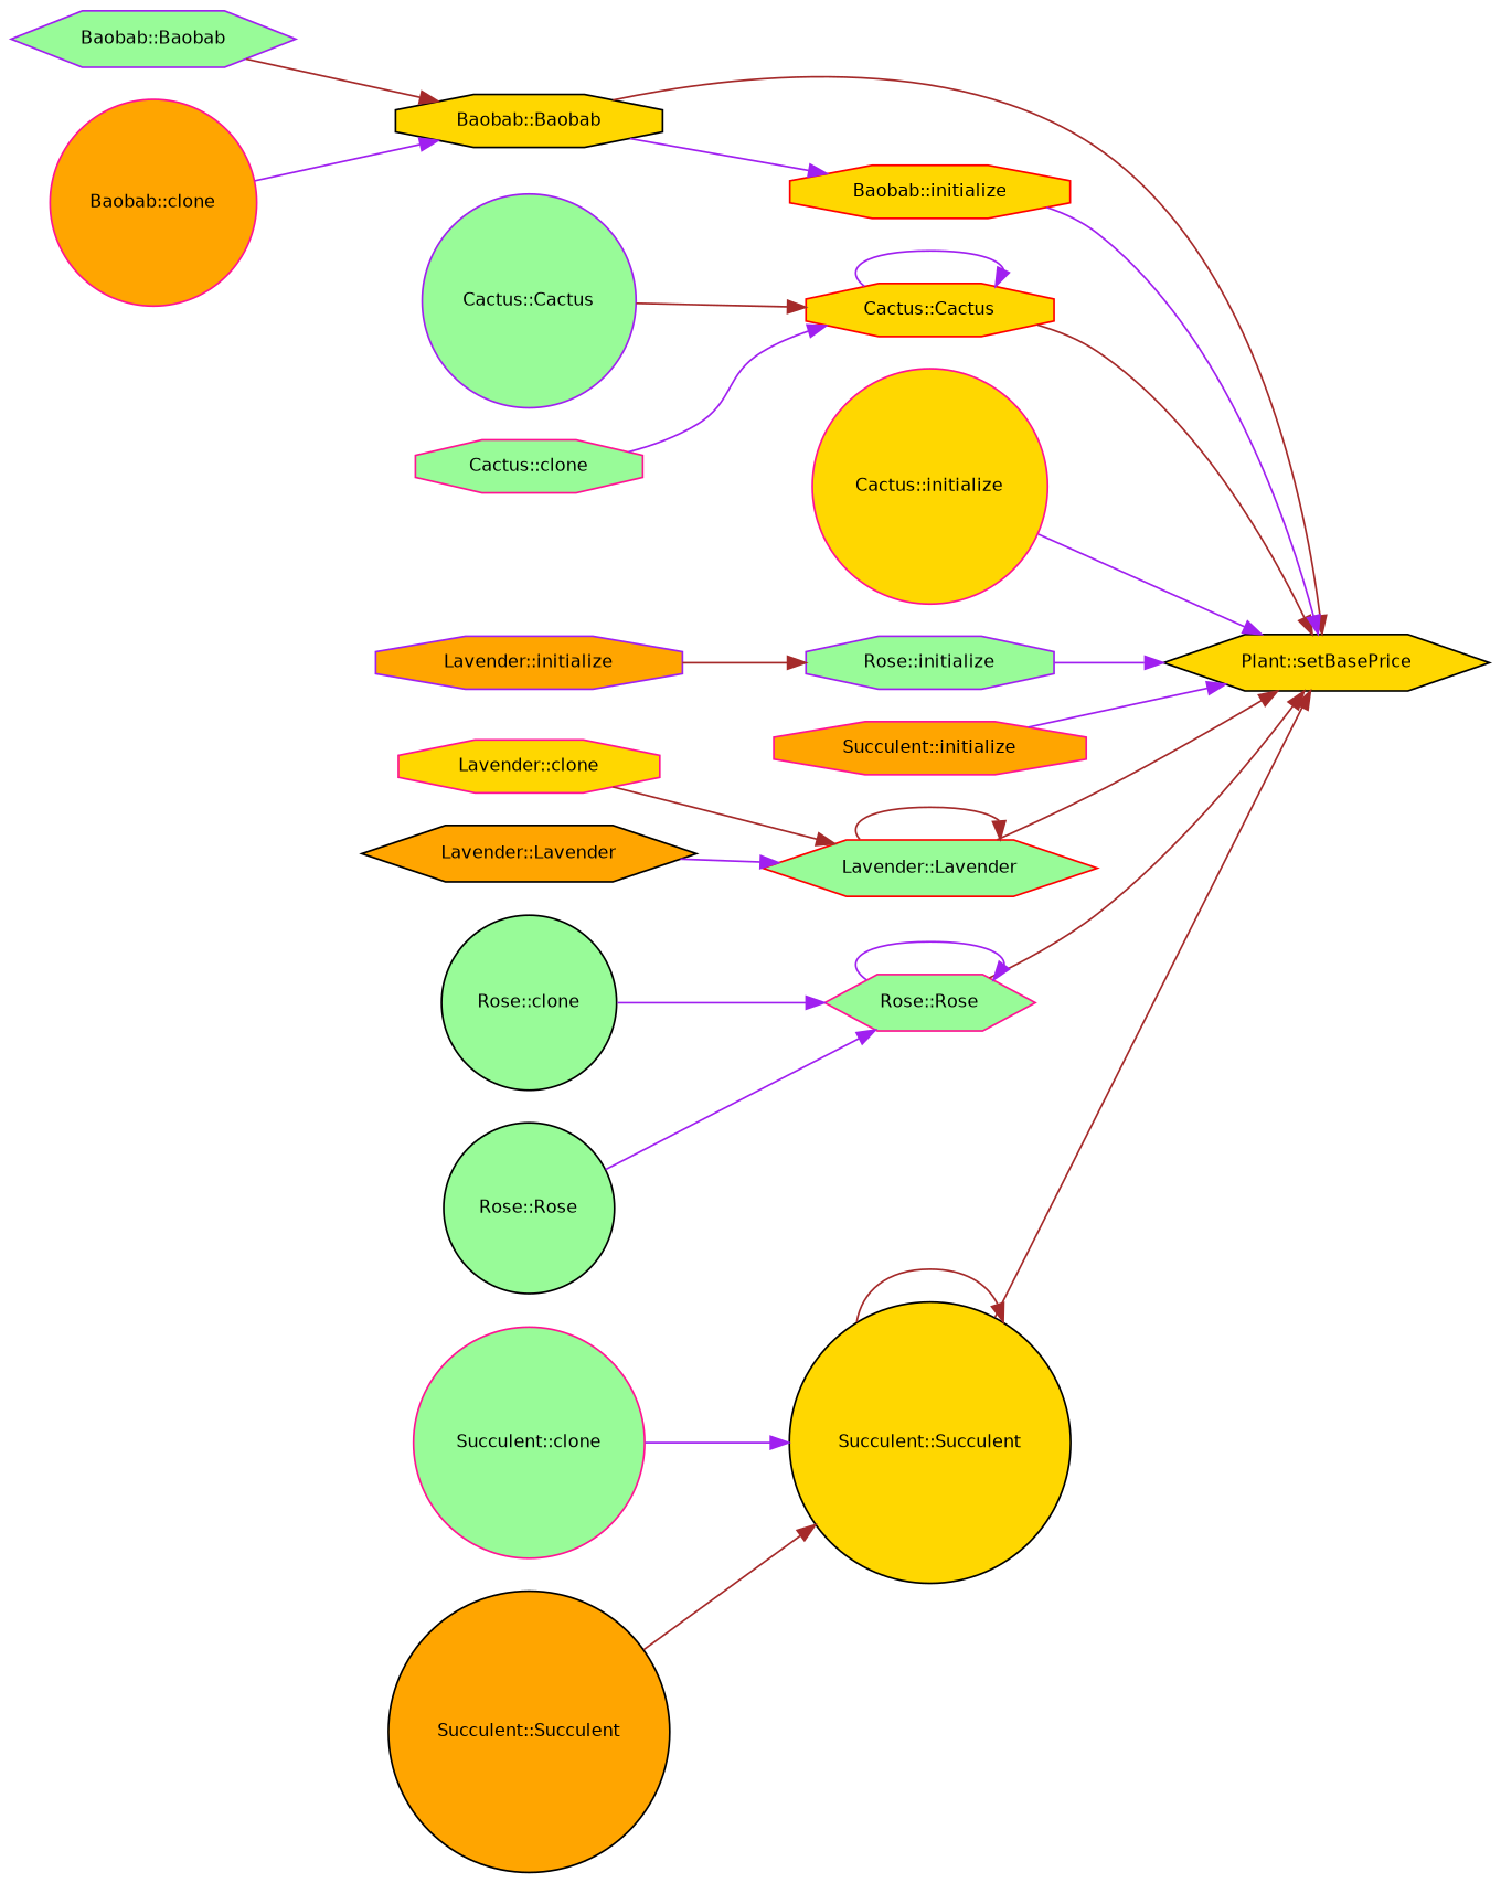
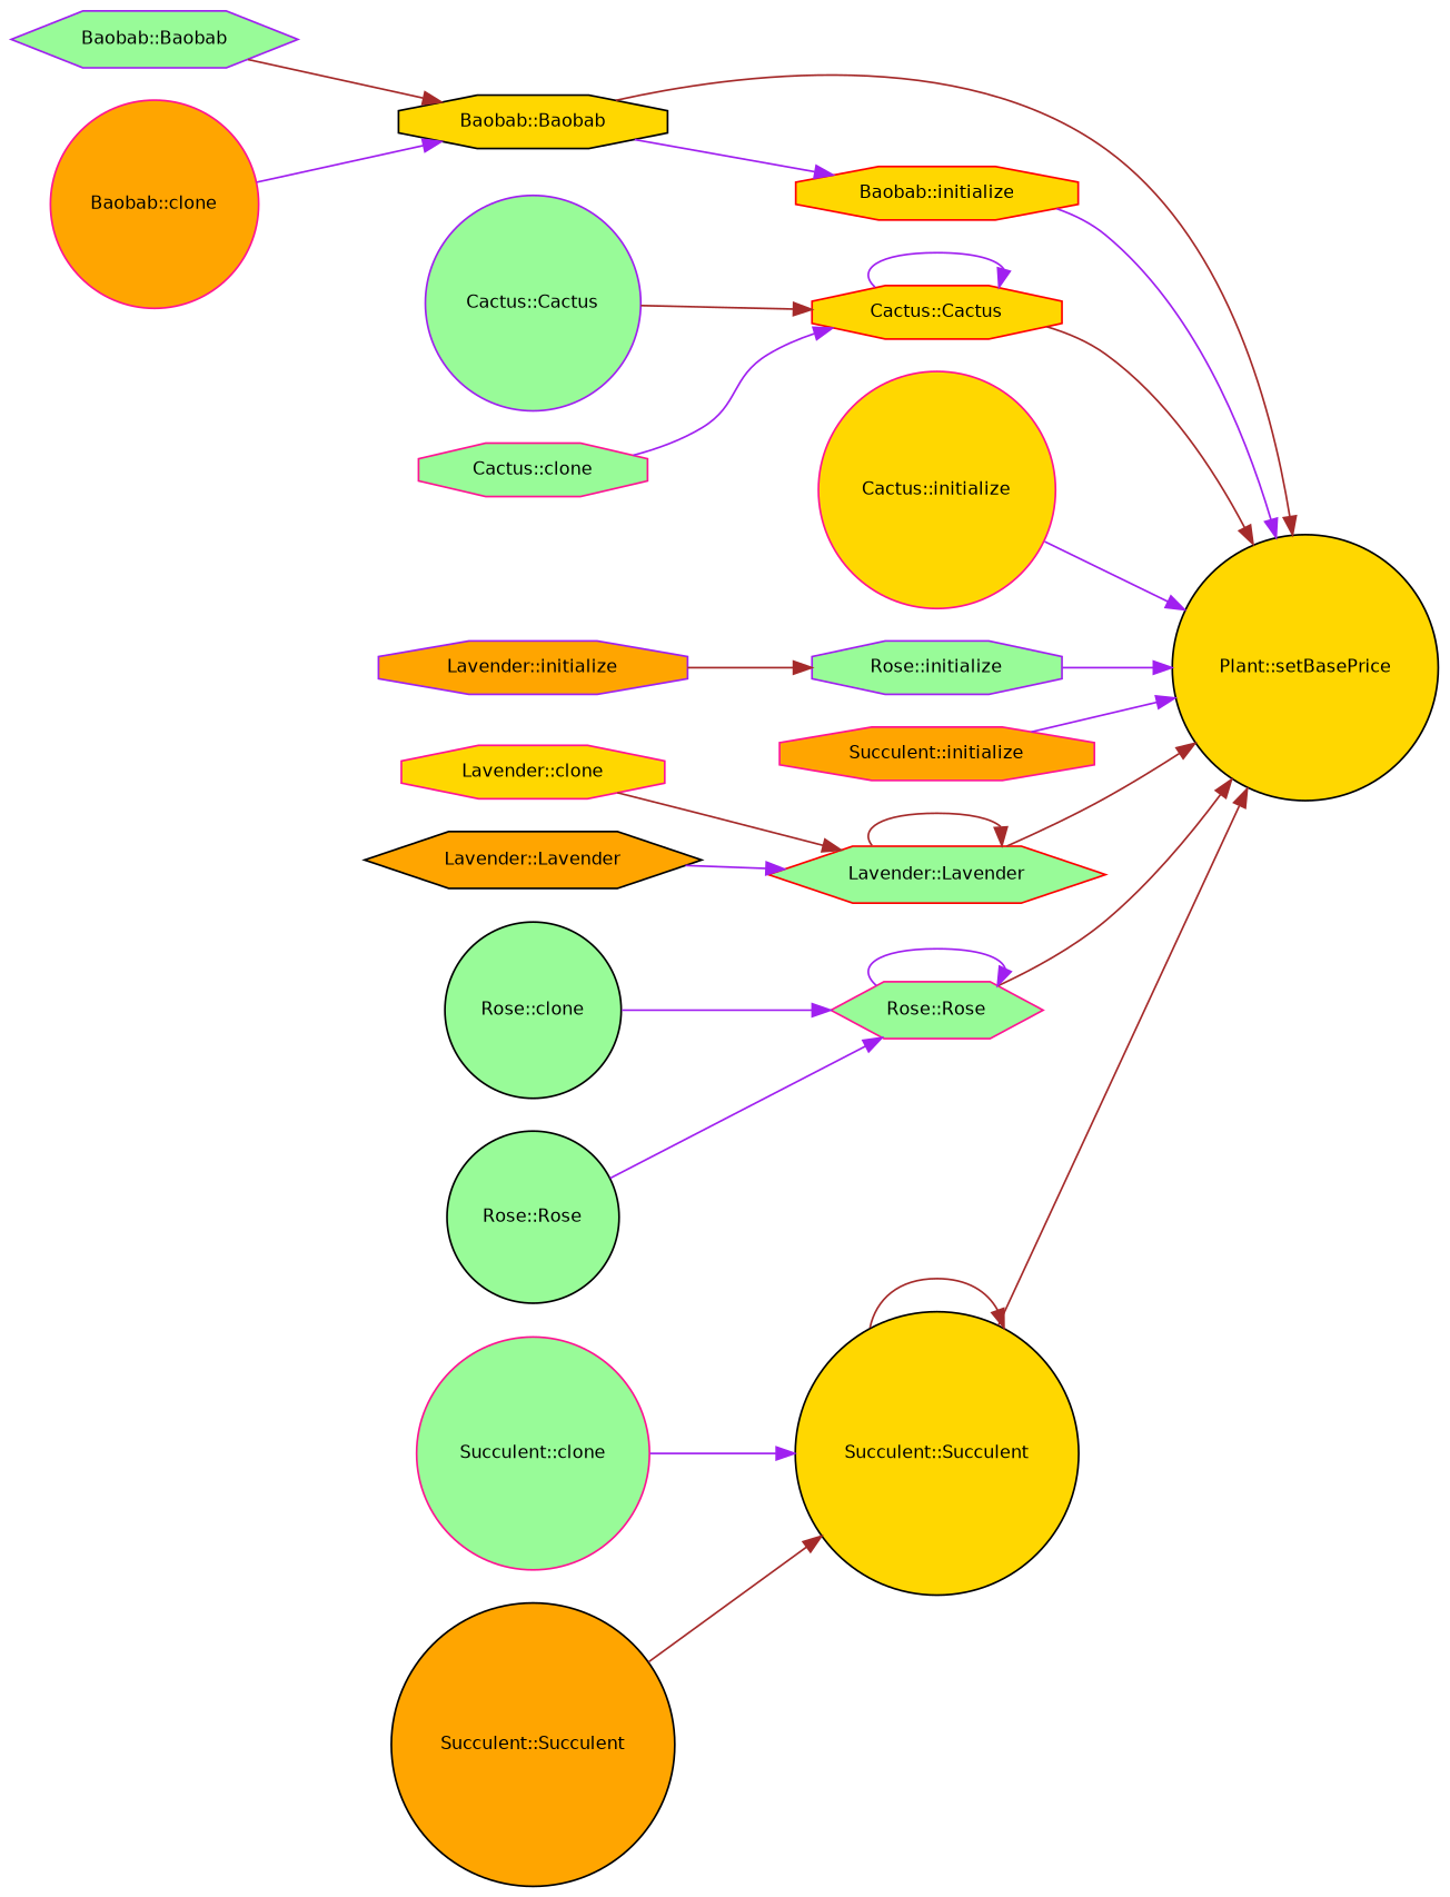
  digraph {
    fontname="DejaVu Sans"
    rankdir=RL
    node [color=black fillcolor=palegreen fontname="DejaVu Sans" fontsize=10 shape=circle style=filled]
    edge [color=purple dir=back fontname="DejaVu Sans" fontsize=10 labelfontname=Helvetica labelfontsize=10 style=solid]
-   n1 [fillcolor=gold fontcolor=black height=0.2 label="Plant::setBasePrice" shape=hexagon width=0.4]
+   n1 [fillcolor=gold fontcolor=black height=0.2 label="Plant::setBasePrice" width=0.4]
    n2 [fillcolor=gold height=0.2 label="Baobab::Baobab" shape=octagon width=0.4]
    n3 [color=red fillcolor=gold height=0.2 label="Cactus::Cactus" shape=octagon width=0.4]
    n4 [color=red fillcolor=gold height=0.2 label="Baobab::initialize" shape=octagon width=0.4]
    n5 [color=deeppink fillcolor=gold height=0.2 label="Cactus::initialize" width=0.4]
    n6 [color=purple height=0.2 label="Rose::initialize" shape=octagon width=0.4]
    n7 [color=deeppink fillcolor=orange height=0.2 label="Succulent::initialize" shape=octagon width=0.4]
    n8 [color=red height=0.2 label="Lavender::Lavender" shape=hexagon width=0.4]
    n9 [color=deeppink height=0.2 label="Rose::Rose" shape=hexagon width=0.4]
    n10 [fillcolor=gold height=0.2 label="Succulent::Succulent" width=0.4]
    n11 [color=purple height=0.2 label="Baobab::Baobab" shape=hexagon width=0.4]
    n12 [color=deeppink fillcolor=orange height=0.2 label="Baobab::clone" width=0.4]
    n13 [color=purple height=0.2 label="Cactus::Cactus" width=0.4]
    n14 [color=deeppink height=0.2 label="Cactus::clone" shape=octagon width=0.4]
    n15 [color=purple fillcolor=orange height=0.2 label="Lavender::initialize" shape=octagon width=0.4]
    n16 [color=deeppink fillcolor=gold height=0.2 label="Lavender::clone" shape=octagon width=0.4]
    n17 [fillcolor=orange height=0.2 label="Lavender::Lavender" shape=hexagon width=0.4]
    n18 [height=0.2 label="Rose::clone" width=0.4]
    n19 [height=0.2 label="Rose::Rose" width=0.4]
    n20 [color=deeppink height=0.2 label="Succulent::clone" width=0.4]
    n21 [fillcolor=orange height=0.2 label="Succulent::Succulent" width=0.4]
    n1 -> n2 [color=brown]
    n1 -> n3 [color=brown]
    n1 -> n4
    n1 -> n5
    n1 -> n6
    n1 -> n7
    n1 -> n8 [color=brown]
    n1 -> n9 [color=brown]
    n1 -> n10 [color=brown]
    n2 -> n11 [color=brown]
    n2 -> n12
    n3 -> n3
    n3 -> n13 [color=brown]
    n3 -> n14
    n4 -> n2
    n6 -> n15 [color=brown]
    n8 -> n8 [color=brown]
    n8 -> n16 [color=brown]
    n8 -> n17
    n9 -> n9
    n9 -> n18
    n9 -> n19
    n10 -> n10 [color=brown]
    n10 -> n20
    n10 -> n21 [color=brown]
  }
